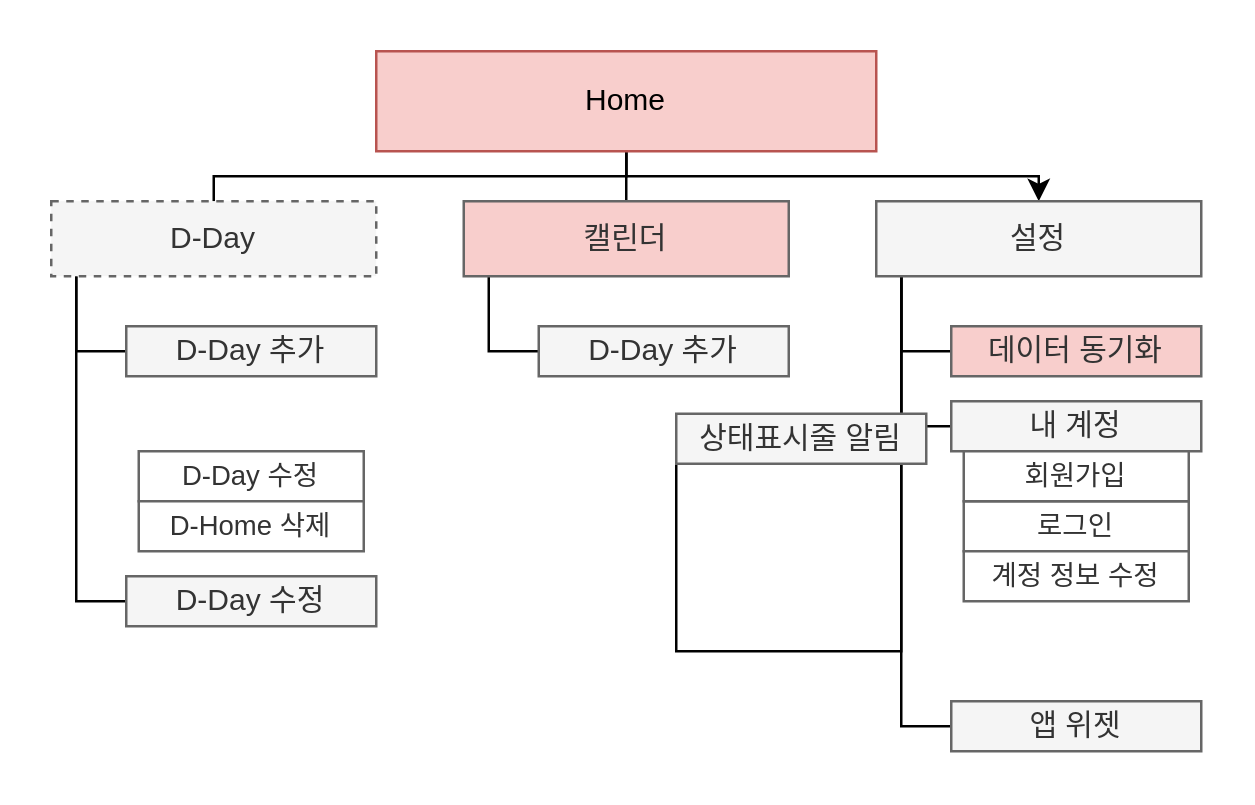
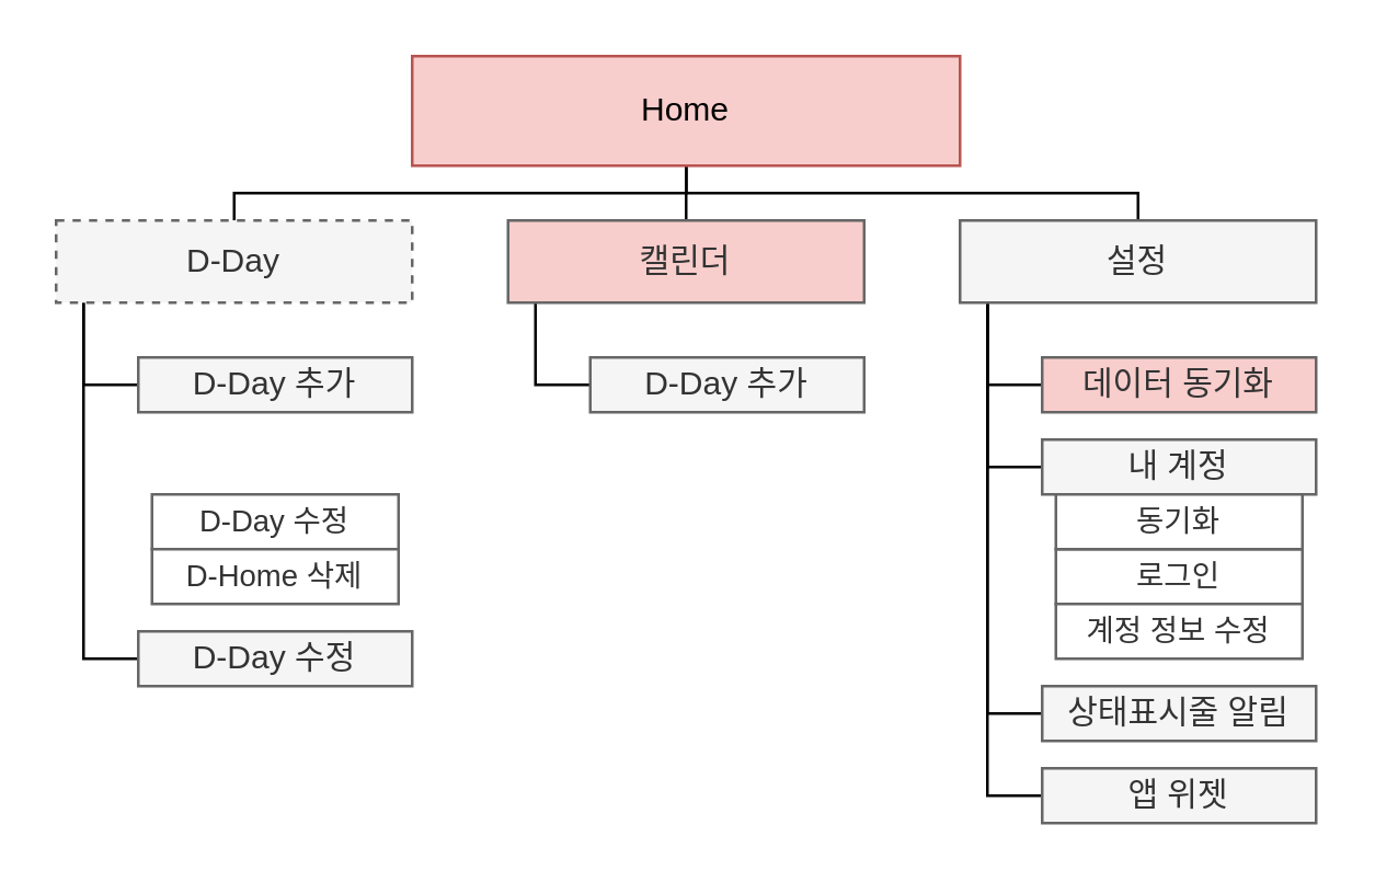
  <mxCell id="0" />
  <mxCell id="1" parent="0" />
  <mxCell id="2" style="edgeStyle=orthogonalEdgeStyle;rounded=0;orthogonalLoop=1;jettySize=auto;html=1;endArrow=none;startFill=0;" edge="1" parent="1" source="5" target="8"><mxGeometry relative="1" as="geometry"><Array as="points"><mxPoint x="250" y="70" /><mxPoint x="85" y="70" /></Array></mxGeometry></mxCell>
  <mxCell id="3" style="edgeStyle=orthogonalEdgeStyle;rounded=0;orthogonalLoop=1;jettySize=auto;html=1;entryX=0.5;entryY=0;entryDx=0;entryDy=0;endArrow=none;startFill=0;" edge="1" parent="1" source="5" target="10"><mxGeometry relative="1" as="geometry" /></mxCell>
- <mxCell id="4" style="edgeStyle=orthogonalEdgeStyle;rounded=0;orthogonalLoop=1;jettySize=auto;html=1;endArrow=classic;startFill=0;" edge="1" parent="1" source="5" target="18"><mxGeometry relative="1" as="geometry"><Array as="points"><mxPoint x="250" y="70" /><mxPoint x="415" y="70" /></Array></mxGeometry></mxCell>
+ <mxCell id="4" style="edgeStyle=orthogonalEdgeStyle;rounded=0;orthogonalLoop=1;jettySize=auto;html=1;endArrow=none;startFill=0;" edge="1" parent="1" source="5" target="18"><mxGeometry relative="1" as="geometry"><Array as="points"><mxPoint x="250" y="70" /><mxPoint x="415" y="70" /></Array></mxGeometry></mxCell>
  <mxCell id="5" value="Home" style="rounded=0;whiteSpace=wrap;html=1;fillColor=#f8cecc;strokeColor=#b85450;" vertex="1" parent="1"><mxGeometry x="150" y="20" width="200" height="40" as="geometry" /></mxCell>
  <mxCell id="6" style="edgeStyle=orthogonalEdgeStyle;rounded=0;orthogonalLoop=1;jettySize=auto;html=1;entryX=0;entryY=0.5;entryDx=0;entryDy=0;endArrow=none;endFill=1;startFill=0;" edge="1" parent="1" source="8" target="11"><mxGeometry relative="1" as="geometry"><Array as="points"><mxPoint x="30" y="140" /></Array></mxGeometry></mxCell>
  <mxCell id="7" style="edgeStyle=orthogonalEdgeStyle;rounded=0;orthogonalLoop=1;jettySize=auto;html=1;entryX=0;entryY=0.5;entryDx=0;entryDy=0;endArrow=none;endFill=1;startFill=0;" edge="1" parent="1" source="8" target="12"><mxGeometry relative="1" as="geometry"><Array as="points"><mxPoint x="30" y="240" /></Array></mxGeometry></mxCell>
  <mxCell id="8" value="D-Day" style="rounded=0;whiteSpace=wrap;html=1;fillColor=#f5f5f5;fontColor=#333333;strokeColor=#666666;dashed=1;" vertex="1" parent="1"><mxGeometry x="20" y="80" width="130" height="30" as="geometry" /></mxCell>
  <mxCell id="9" style="edgeStyle=orthogonalEdgeStyle;rounded=0;orthogonalLoop=1;jettySize=auto;html=1;entryX=0;entryY=0.5;entryDx=0;entryDy=0;endArrow=none;startFill=0;" edge="1" parent="1" source="10" target="13"><mxGeometry relative="1" as="geometry"><Array as="points"><mxPoint x="195" y="140" /></Array></mxGeometry></mxCell>
  <mxCell id="10" value="캘린더" style="rounded=0;whiteSpace=wrap;html=1;fillColor=#f8cecc;fontColor=#333333;strokeColor=#666666;" vertex="1" parent="1"><mxGeometry x="185" y="80" width="130" height="30" as="geometry" /></mxCell>
  <mxCell id="11" value="D-Day 추가" style="rounded=0;whiteSpace=wrap;html=1;fillColor=#f5f5f5;fontColor=#333333;strokeColor=#666666;" vertex="1" parent="1"><mxGeometry x="50" y="130" width="100" height="20" as="geometry" /></mxCell>
  <mxCell id="12" value="D-Day 수정" style="rounded=0;whiteSpace=wrap;html=1;fillColor=#f5f5f5;fontColor=#333333;strokeColor=#666666;" vertex="1" parent="1"><mxGeometry x="50" y="230" width="100" height="20" as="geometry" /></mxCell>
  <mxCell id="13" value="D-Day 추가" style="rounded=0;whiteSpace=wrap;html=1;fillColor=#f5f5f5;fontColor=#333333;strokeColor=#666666;" vertex="1" parent="1"><mxGeometry x="215" y="130" width="100" height="20" as="geometry" /></mxCell>
  <mxCell id="14" style="edgeStyle=orthogonalEdgeStyle;rounded=0;orthogonalLoop=1;jettySize=auto;html=1;entryX=0;entryY=0.5;entryDx=0;entryDy=0;endArrow=none;startFill=0;" edge="1" parent="1" source="18" target="27"><mxGeometry relative="1" as="geometry"><Array as="points"><mxPoint x="360" y="140" /></Array></mxGeometry></mxCell>
  <mxCell id="15" style="edgeStyle=orthogonalEdgeStyle;rounded=0;orthogonalLoop=1;jettySize=auto;html=1;entryX=0;entryY=0.5;entryDx=0;entryDy=0;endArrow=none;startFill=0;" edge="1" parent="1" source="18" target="21"><mxGeometry relative="1" as="geometry"><Array as="points"><mxPoint x="360" y="170" /></Array></mxGeometry></mxCell>
  <mxCell id="16" style="edgeStyle=orthogonalEdgeStyle;rounded=0;orthogonalLoop=1;jettySize=auto;html=1;entryX=0;entryY=0.5;entryDx=0;entryDy=0;endArrow=none;startFill=0;" edge="1" parent="1" source="18" target="19"><mxGeometry relative="1" as="geometry"><Array as="points"><mxPoint x="360" y="260" /></Array></mxGeometry></mxCell>
  <mxCell id="17" style="edgeStyle=orthogonalEdgeStyle;rounded=0;orthogonalLoop=1;jettySize=auto;html=1;entryX=0;entryY=0.5;entryDx=0;entryDy=0;endArrow=none;startFill=0;" edge="1" parent="1" source="18" target="20"><mxGeometry relative="1" as="geometry"><Array as="points"><mxPoint x="360" y="290" /></Array></mxGeometry></mxCell>
  <mxCell id="18" value="설정" style="rounded=0;whiteSpace=wrap;html=1;fillColor=#f5f5f5;fontColor=#333333;strokeColor=#666666;" vertex="1" parent="1"><mxGeometry x="350" y="80" width="130" height="30" as="geometry" /></mxCell>
- <mxCell id="19" value="상태표시줄 알림" style="rounded=0;whiteSpace=wrap;html=1;fillColor=#f5f5f5;fontColor=#333333;strokeColor=#666666;" vertex="1" parent="1"><mxGeometry x="270" y="165" width="100" height="20" as="geometry" /></mxCell>
+ <mxCell id="19" value="상태표시줄 알림" style="rounded=0;whiteSpace=wrap;html=1;fillColor=#f5f5f5;fontColor=#333333;strokeColor=#666666;" vertex="1" parent="1"><mxGeometry x="380" y="250" width="100" height="20" as="geometry" /></mxCell>
  <mxCell id="20" value="앱 위젯" style="rounded=0;whiteSpace=wrap;html=1;fillColor=#f5f5f5;fontColor=#333333;strokeColor=#666666;" vertex="1" parent="1"><mxGeometry x="380" y="280" width="100" height="20" as="geometry" /></mxCell>
  <mxCell id="21" value="내 계정" style="rounded=0;whiteSpace=wrap;html=1;fillColor=#f5f5f5;fontColor=#333333;strokeColor=#666666;" vertex="1" parent="1"><mxGeometry x="380" y="160" width="100" height="20" as="geometry" /></mxCell>
  <mxCell id="22" value="로그인" style="rounded=0;whiteSpace=wrap;html=1;fontSize=11;fillColor=light-dark(#ffffff, #1a1a1a);fontColor=#333333;strokeColor=#666666;" vertex="1" parent="1"><mxGeometry x="385" y="200" width="90" height="20" as="geometry" /></mxCell>
  <mxCell id="23" value="D-Day 수정" style="rounded=0;whiteSpace=wrap;html=1;fontSize=11;fillColor=light-dark(#ffffff, #1a1a1a);fontColor=#333333;strokeColor=#666666;gradientColor=none;" vertex="1" parent="1"><mxGeometry x="55" y="180" width="90" height="20" as="geometry" /></mxCell>
  <mxCell id="24" value="D-Home 삭제" style="rounded=0;whiteSpace=wrap;html=1;fontSize=11;fillColor=light-dark(#ffffff, #1a1a1a);fontColor=#333333;strokeColor=#666666;gradientColor=none;" vertex="1" parent="1"><mxGeometry x="55" y="200" width="90" height="20" as="geometry" /></mxCell>
- <mxCell id="25" value="회원가입" style="rounded=0;whiteSpace=wrap;html=1;fontSize=11;fillColor=light-dark(#ffffff, #1a1a1a);fontColor=#333333;strokeColor=#666666;" vertex="1" parent="1"><mxGeometry x="385" y="180" width="90" height="20" as="geometry" /></mxCell>
+ <mxCell id="25" value="동기화" style="rounded=0;whiteSpace=wrap;html=1;fontSize=11;fillColor=light-dark(#ffffff, #1a1a1a);fontColor=#333333;strokeColor=#666666;" vertex="1" parent="1"><mxGeometry x="385" y="180" width="90" height="20" as="geometry" /></mxCell>
  <mxCell id="26" value="계정 정보 수정" style="rounded=0;whiteSpace=wrap;html=1;fontSize=11;fillColor=light-dark(#ffffff, #1a1a1a);fontColor=#333333;strokeColor=#666666;" vertex="1" parent="1"><mxGeometry x="385" y="220" width="90" height="20" as="geometry" /></mxCell>
  <mxCell id="27" value="데이터 동기화" style="rounded=0;whiteSpace=wrap;html=1;fillColor=#f8cecc;fontColor=#333333;strokeColor=#666666;" vertex="1" parent="1"><mxGeometry x="380" y="130" width="100" height="20" as="geometry" /></mxCell>
